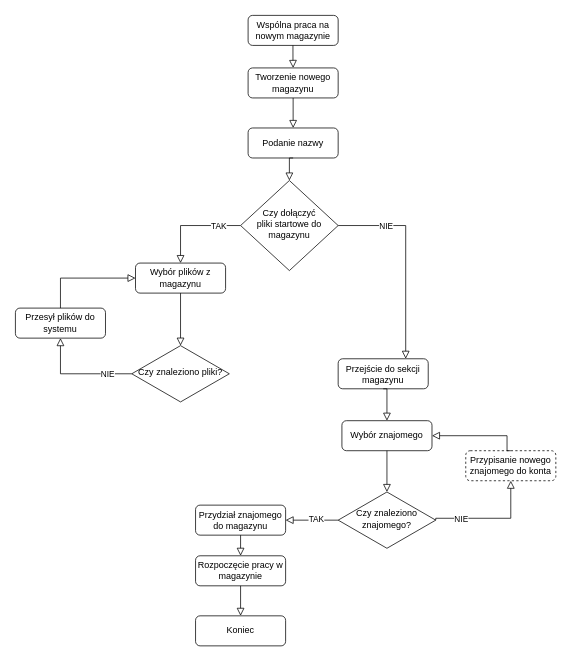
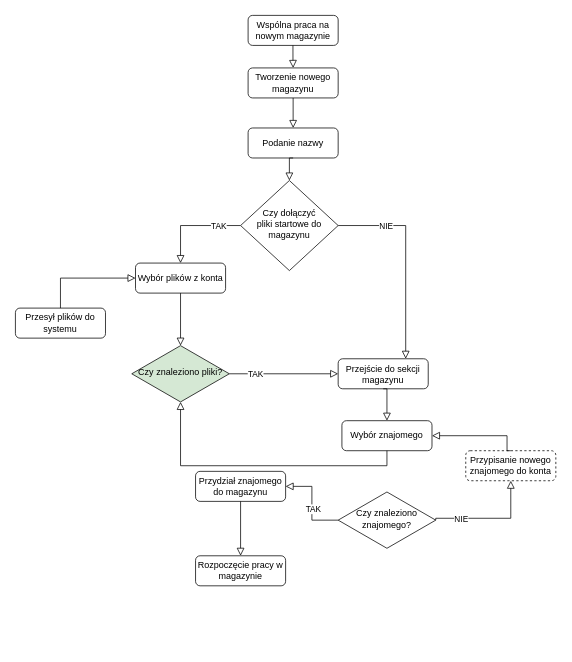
  <mxCell id="0" />
  <mxCell id="1" parent="0" />
  <mxCell id="2" value="" style="rounded=0;html=1;jettySize=auto;orthogonalLoop=1;fontSize=11;endArrow=block;endFill=0;endSize=8;strokeWidth=1;shadow=0;labelBackgroundColor=none;edgeStyle=orthogonalEdgeStyle;exitX=0;exitY=0.5;exitDx=0;exitDy=0;entryX=0.5;entryY=0;entryDx=0;entryDy=0;" parent="1" source="4" target="14" edge="1"><mxGeometry x="-1" y="-85" relative="1" as="geometry"><mxPoint x="25" y="-60" as="offset" /><mxPoint x="290" y="555" as="targetPoint" /></mxGeometry></mxCell>
  <mxCell id="3" value="TAK" style="edgeLabel;html=1;align=center;verticalAlign=middle;resizable=0;points=[];" vertex="1" connectable="0" parent="2"><mxGeometry x="-0.532" relative="1" as="geometry"><mxPoint as="offset" /></mxGeometry></mxCell>
  <mxCell id="4" value="Czy dołączyć &lt;br&gt;pliki startowe do magazynu" style="rhombus;whiteSpace=wrap;html=1;shadow=0;fontFamily=Helvetica;fontSize=12;align=center;strokeWidth=1;spacing=6;spacingTop=-4;" parent="1" vertex="1"><mxGeometry x="320" y="240" width="130" height="120" as="geometry" /></mxCell>
  <mxCell id="5" value="Przejście do sekcji magazynu" style="rounded=1;whiteSpace=wrap;html=1;fontSize=12;glass=0;strokeWidth=1;shadow=0;" vertex="1" parent="1"><mxGeometry x="450" y="477.5" width="120" height="40" as="geometry" /></mxCell>
- <mxCell id="6" value="Koniec" style="rounded=1;whiteSpace=wrap;html=1;fontSize=12;glass=0;strokeWidth=1;shadow=0;" vertex="1" parent="1"><mxGeometry x="260" y="820" width="120" height="40" as="geometry" /></mxCell>
  <mxCell id="7" value="Tworzenie nowego magazynu" style="rounded=1;whiteSpace=wrap;html=1;fontSize=12;glass=0;strokeWidth=1;shadow=0;" vertex="1" parent="1"><mxGeometry x="330" y="90" width="120" height="40" as="geometry" /></mxCell>
  <mxCell id="8" value="Wspólna praca na nowym magazynie" style="rounded=1;whiteSpace=wrap;html=1;fontSize=12;glass=0;strokeWidth=1;shadow=0;" vertex="1" parent="1"><mxGeometry x="330" y="20" width="120" height="40" as="geometry" /></mxCell>
  <mxCell id="9" value="" style="rounded=0;html=1;jettySize=auto;orthogonalLoop=1;fontSize=11;endArrow=block;endFill=0;endSize=8;strokeWidth=1;shadow=0;labelBackgroundColor=none;edgeStyle=orthogonalEdgeStyle;" edge="1" parent="1"><mxGeometry relative="1" as="geometry"><mxPoint x="389.76" y="60" as="sourcePoint" /><mxPoint x="390" y="90" as="targetPoint" /><Array as="points"><mxPoint x="390" y="80" /><mxPoint x="390" y="80" /></Array></mxGeometry></mxCell>
  <mxCell id="10" value="Podanie nazwy" style="rounded=1;whiteSpace=wrap;html=1;fontSize=12;glass=0;strokeWidth=1;shadow=0;" vertex="1" parent="1"><mxGeometry x="330" y="170" width="120" height="40" as="geometry" /></mxCell>
  <mxCell id="11" value="" style="rounded=0;html=1;jettySize=auto;orthogonalLoop=1;fontSize=11;endArrow=block;endFill=0;endSize=8;strokeWidth=1;shadow=0;labelBackgroundColor=none;edgeStyle=orthogonalEdgeStyle;entryX=0.5;entryY=0;entryDx=0;entryDy=0;exitX=0.5;exitY=1;exitDx=0;exitDy=0;" edge="1" parent="1" source="7" target="10"><mxGeometry relative="1" as="geometry"><mxPoint x="399.76" y="70" as="sourcePoint" /><mxPoint x="400" y="100" as="targetPoint" /></mxGeometry></mxCell>
  <mxCell id="12" value="" style="rounded=0;html=1;jettySize=auto;orthogonalLoop=1;fontSize=11;endArrow=block;endFill=0;endSize=8;strokeWidth=1;shadow=0;labelBackgroundColor=none;edgeStyle=orthogonalEdgeStyle;exitX=1;exitY=0.5;exitDx=0;exitDy=0;entryX=0.75;entryY=0;entryDx=0;entryDy=0;" edge="1" parent="1" source="4" target="5"><mxGeometry x="-1" y="-85" relative="1" as="geometry"><mxPoint x="25" y="-60" as="offset" /><mxPoint x="330" y="305" as="sourcePoint" /><mxPoint x="400" y="470" as="targetPoint" /></mxGeometry></mxCell>
  <mxCell id="13" value="NIE" style="edgeLabel;html=1;align=center;verticalAlign=middle;resizable=0;points=[];" vertex="1" connectable="0" parent="12"><mxGeometry x="-0.532" relative="1" as="geometry"><mxPoint as="offset" /></mxGeometry></mxCell>
- <mxCell id="14" value="Wybór plików z magazynu" style="rounded=1;whiteSpace=wrap;html=1;fontSize=12;glass=0;strokeWidth=1;shadow=0;" vertex="1" parent="1"><mxGeometry x="180" y="350" width="120" height="40" as="geometry" /></mxCell>
- <mxCell id="15" value="Czy znaleziono pliki?" style="rhombus;whiteSpace=wrap;html=1;shadow=0;fontFamily=Helvetica;fontSize=12;align=center;strokeWidth=1;spacing=6;spacingTop=-4;" vertex="1" parent="1"><mxGeometry x="175" y="460" width="130" height="75" as="geometry" /></mxCell>
+ <mxCell id="14" value="Wybór plików z konta" style="rounded=1;whiteSpace=wrap;html=1;fontSize=12;glass=0;strokeWidth=1;shadow=0;" vertex="1" parent="1"><mxGeometry x="180" y="350" width="120" height="40" as="geometry" /></mxCell>
+ <mxCell id="15" value="Czy znaleziono pliki?" style="rhombus;whiteSpace=wrap;html=1;shadow=0;fontFamily=Helvetica;fontSize=12;align=center;strokeWidth=1;spacing=6;spacingTop=-4;fillColor=#d5e8d4;" vertex="1" parent="1"><mxGeometry x="175" y="460" width="130" height="75" as="geometry" /></mxCell>
  <mxCell id="16" value="Przesył plików do systemu" style="rounded=1;whiteSpace=wrap;html=1;fontSize=12;glass=0;strokeWidth=1;shadow=0;" vertex="1" parent="1"><mxGeometry x="20" y="410" width="120" height="40" as="geometry" /></mxCell>
- <mxCell id="17" value="" style="rounded=0;html=1;jettySize=auto;orthogonalLoop=1;fontSize=11;endArrow=block;endFill=0;endSize=8;strokeWidth=1;shadow=0;labelBackgroundColor=none;edgeStyle=orthogonalEdgeStyle;exitX=0;exitY=0.5;exitDx=0;exitDy=0;entryX=0.5;entryY=1;entryDx=0;entryDy=0;" edge="1" parent="1" source="15" target="16"><mxGeometry x="-1" y="-85" relative="1" as="geometry"><mxPoint x="25" y="-60" as="offset" /><mxPoint x="330" y="305" as="sourcePoint" /><mxPoint x="250" y="360" as="targetPoint" /></mxGeometry></mxCell>
- <mxCell id="18" value="NIE" style="edgeLabel;html=1;align=center;verticalAlign=middle;resizable=0;points=[];" vertex="1" connectable="0" parent="17"><mxGeometry x="-0.532" relative="1" as="geometry"><mxPoint as="offset" /></mxGeometry></mxCell>
  <mxCell id="19" value="" style="rounded=0;html=1;jettySize=auto;orthogonalLoop=1;fontSize=11;endArrow=block;endFill=0;endSize=8;strokeWidth=1;shadow=0;labelBackgroundColor=none;edgeStyle=orthogonalEdgeStyle;exitX=0.5;exitY=0;exitDx=0;exitDy=0;entryX=0;entryY=0.5;entryDx=0;entryDy=0;" edge="1" parent="1" source="16" target="14"><mxGeometry x="-1" y="-85" relative="1" as="geometry"><mxPoint x="25" y="-60" as="offset" /><mxPoint x="185" y="508" as="sourcePoint" /><mxPoint x="90" y="460" as="targetPoint" /></mxGeometry></mxCell>
+ <mxCell id="20" value="" style="rounded=0;html=1;jettySize=auto;orthogonalLoop=1;fontSize=11;endArrow=block;endFill=0;endSize=8;strokeWidth=1;shadow=0;labelBackgroundColor=none;edgeStyle=orthogonalEdgeStyle;exitX=1;exitY=0.5;exitDx=0;exitDy=0;entryX=0;entryY=0.5;entryDx=0;entryDy=0;" edge="1" parent="1" source="15" target="5"><mxGeometry x="-1" y="-85" relative="1" as="geometry"><mxPoint x="25" y="-60" as="offset" /><mxPoint x="330" y="305" as="sourcePoint" /><mxPoint x="250" y="360" as="targetPoint" /></mxGeometry></mxCell>
+ <mxCell id="21" value="TAK" style="edgeLabel;html=1;align=center;verticalAlign=middle;resizable=0;points=[];" vertex="1" connectable="0" parent="20"><mxGeometry x="-0.532" relative="1" as="geometry"><mxPoint as="offset" /></mxGeometry></mxCell>
  <mxCell id="22" value="" style="rounded=0;html=1;jettySize=auto;orthogonalLoop=1;fontSize=11;endArrow=block;endFill=0;endSize=8;strokeWidth=1;shadow=0;labelBackgroundColor=none;edgeStyle=orthogonalEdgeStyle;exitX=0.5;exitY=1;exitDx=0;exitDy=0;entryX=0.5;entryY=0;entryDx=0;entryDy=0;" edge="1" parent="1" source="14" target="15"><mxGeometry x="-1" y="-85" relative="1" as="geometry"><mxPoint x="25" y="-60" as="offset" /><mxPoint x="90" y="420" as="sourcePoint" /><mxPoint x="190" y="380" as="targetPoint" /></mxGeometry></mxCell>
  <mxCell id="23" value="Wybór znajomego" style="rounded=1;whiteSpace=wrap;html=1;fontSize=12;glass=0;strokeWidth=1;shadow=0;" vertex="1" parent="1"><mxGeometry x="455" y="560" width="120" height="40" as="geometry" /></mxCell>
  <mxCell id="24" value="Czy znaleziono znajomego?" style="rhombus;whiteSpace=wrap;html=1;shadow=0;fontFamily=Helvetica;fontSize=12;align=center;strokeWidth=1;spacing=6;spacingTop=-4;" vertex="1" parent="1"><mxGeometry x="450" y="655" width="130" height="75" as="geometry" /></mxCell>
  <mxCell id="25" value="Przypisanie nowego znajomego do konta" style="rounded=1;whiteSpace=wrap;html=1;fontSize=12;glass=0;strokeWidth=1;shadow=0;dashed=1;" vertex="1" parent="1"><mxGeometry x="620" y="600" width="120" height="40" as="geometry" /></mxCell>
  <mxCell id="26" value="" style="rounded=0;html=1;jettySize=auto;orthogonalLoop=1;fontSize=11;endArrow=block;endFill=0;endSize=8;strokeWidth=1;shadow=0;labelBackgroundColor=none;edgeStyle=orthogonalEdgeStyle;exitX=1;exitY=0.5;exitDx=0;exitDy=0;entryX=0.5;entryY=1;entryDx=0;entryDy=0;" edge="1" parent="1" source="24" target="25"><mxGeometry x="-1" y="-85" relative="1" as="geometry"><mxPoint x="25" y="-60" as="offset" /><mxPoint x="635" y="665" as="sourcePoint" /><mxPoint x="555" y="720" as="targetPoint" /><Array as="points"><mxPoint x="580" y="690" /><mxPoint x="680" y="690" /></Array></mxGeometry></mxCell>
  <mxCell id="27" value="NIE" style="edgeLabel;html=1;align=center;verticalAlign=middle;resizable=0;points=[];" vertex="1" connectable="0" parent="26"><mxGeometry x="-0.532" relative="1" as="geometry"><mxPoint as="offset" /></mxGeometry></mxCell>
  <mxCell id="28" value="" style="rounded=0;html=1;jettySize=auto;orthogonalLoop=1;fontSize=11;endArrow=block;endFill=0;endSize=8;strokeWidth=1;shadow=0;labelBackgroundColor=none;edgeStyle=orthogonalEdgeStyle;exitX=0.5;exitY=0;exitDx=0;exitDy=0;entryX=1;entryY=0.5;entryDx=0;entryDy=0;" edge="1" parent="1" source="25" target="23"><mxGeometry x="-1" y="-85" relative="1" as="geometry"><mxPoint x="25" y="-60" as="offset" /><mxPoint x="490" y="868" as="sourcePoint" /><mxPoint x="585" y="580" as="targetPoint" /><Array as="points"><mxPoint x="675" y="580" /></Array></mxGeometry></mxCell>
- <mxCell id="29" value="" style="rounded=0;html=1;jettySize=auto;orthogonalLoop=1;fontSize=11;endArrow=block;endFill=0;endSize=8;strokeWidth=1;shadow=0;labelBackgroundColor=none;edgeStyle=orthogonalEdgeStyle;exitX=0.5;exitY=1;exitDx=0;exitDy=0;entryX=0.5;entryY=0;entryDx=0;entryDy=0;" edge="1" parent="1" source="23" target="24"><mxGeometry x="-1" y="-85" relative="1" as="geometry"><mxPoint x="25" y="-60" as="offset" /><mxPoint x="395" y="780" as="sourcePoint" /><mxPoint x="495" y="740" as="targetPoint" /></mxGeometry></mxCell>
+ <mxCell id="29" value="" style="rounded=0;html=1;jettySize=auto;orthogonalLoop=1;fontSize=11;endArrow=block;endFill=0;endSize=8;strokeWidth=1;shadow=0;labelBackgroundColor=none;edgeStyle=orthogonalEdgeStyle;exitX=0.5;exitY=1;exitDx=0;exitDy=0;" edge="1" parent="1" source="23" target="15"><mxGeometry x="-1" y="-85" relative="1" as="geometry"><mxPoint x="25" y="-60" as="offset" /><mxPoint x="395" y="780" as="sourcePoint" /><mxPoint x="495" y="740" as="targetPoint" /></mxGeometry></mxCell>
  <mxCell id="30" value="" style="rounded=0;html=1;jettySize=auto;orthogonalLoop=1;fontSize=11;endArrow=block;endFill=0;endSize=8;strokeWidth=1;shadow=0;labelBackgroundColor=none;edgeStyle=orthogonalEdgeStyle;exitX=0.5;exitY=1;exitDx=0;exitDy=0;entryX=0.5;entryY=0;entryDx=0;entryDy=0;" edge="1" parent="1" source="5" target="23"><mxGeometry x="-1" y="-85" relative="1" as="geometry"><mxPoint x="25" y="-60" as="offset" /><mxPoint x="705" y="517.47" as="sourcePoint" /><mxPoint x="600" y="497.47" as="targetPoint" /><Array as="points"><mxPoint x="515" y="518" /></Array></mxGeometry></mxCell>
- <mxCell id="31" value="Przydział znajomego do magazynu" style="rounded=1;whiteSpace=wrap;html=1;fontSize=12;glass=0;strokeWidth=1;shadow=0;" vertex="1" parent="1"><mxGeometry x="260" y="672.5" width="120" height="40" as="geometry" /></mxCell>
+ <mxCell id="31" value="Przydział znajomego do magazynu" style="rounded=1;whiteSpace=wrap;html=1;fontSize=12;glass=0;strokeWidth=1;shadow=0;" vertex="1" parent="1"><mxGeometry x="260" y="627.5" width="120" height="40" as="geometry" /></mxCell>
  <mxCell id="32" value="Rozpoczęcie pracy w magazynie" style="rounded=1;whiteSpace=wrap;html=1;fontSize=12;glass=0;strokeWidth=1;shadow=0;" vertex="1" parent="1"><mxGeometry x="260" y="740" width="120" height="40" as="geometry" /></mxCell>
  <mxCell id="33" value="" style="rounded=0;html=1;jettySize=auto;orthogonalLoop=1;fontSize=11;endArrow=block;endFill=0;endSize=8;strokeWidth=1;shadow=0;labelBackgroundColor=none;edgeStyle=orthogonalEdgeStyle;exitX=0;exitY=0.5;exitDx=0;exitDy=0;entryX=1;entryY=0.5;entryDx=0;entryDy=0;" edge="1" parent="1" source="24" target="31"><mxGeometry x="-1" y="-85" relative="1" as="geometry"><mxPoint x="25" y="-60" as="offset" /><mxPoint x="525" y="610" as="sourcePoint" /><mxPoint x="525" y="665" as="targetPoint" /></mxGeometry></mxCell>
  <mxCell id="34" value="TAK" style="edgeLabel;html=1;align=center;verticalAlign=middle;resizable=0;points=[];" vertex="1" connectable="0" parent="33"><mxGeometry x="-0.131" y="-1" relative="1" as="geometry"><mxPoint as="offset" /></mxGeometry></mxCell>
  <mxCell id="35" value="" style="rounded=0;html=1;jettySize=auto;orthogonalLoop=1;fontSize=11;endArrow=block;endFill=0;endSize=8;strokeWidth=1;shadow=0;labelBackgroundColor=none;edgeStyle=orthogonalEdgeStyle;exitX=0.5;exitY=1;exitDx=0;exitDy=0;entryX=0.5;entryY=0;entryDx=0;entryDy=0;" edge="1" parent="1" source="31" target="32"><mxGeometry x="-1" y="-85" relative="1" as="geometry"><mxPoint x="25" y="-60" as="offset" /><mxPoint x="535" y="620" as="sourcePoint" /><mxPoint x="535" y="675" as="targetPoint" /></mxGeometry></mxCell>
- <mxCell id="36" value="" style="rounded=0;html=1;jettySize=auto;orthogonalLoop=1;fontSize=11;endArrow=block;endFill=0;endSize=8;strokeWidth=1;shadow=0;labelBackgroundColor=none;edgeStyle=orthogonalEdgeStyle;exitX=0.5;exitY=1;exitDx=0;exitDy=0;entryX=0.5;entryY=0;entryDx=0;entryDy=0;" edge="1" parent="1" source="32" target="6"><mxGeometry x="-1" y="-85" relative="1" as="geometry"><mxPoint x="25" y="-60" as="offset" /><mxPoint x="545" y="630" as="sourcePoint" /><mxPoint x="545" y="685" as="targetPoint" /></mxGeometry></mxCell>
  <mxCell id="37" value="" style="rounded=0;html=1;jettySize=auto;orthogonalLoop=1;fontSize=11;endArrow=block;endFill=0;endSize=8;strokeWidth=1;shadow=0;labelBackgroundColor=none;edgeStyle=orthogonalEdgeStyle;entryX=0.5;entryY=0;entryDx=0;entryDy=0;exitX=0.5;exitY=1;exitDx=0;exitDy=0;" edge="1" parent="1" source="10" target="4"><mxGeometry relative="1" as="geometry"><mxPoint x="400" y="140" as="sourcePoint" /><mxPoint x="400" y="180" as="targetPoint" /></mxGeometry></mxCell>
